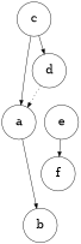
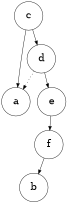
  digraph {
    node [fixedsize=true fontsize=24 shape=circle]
    a [height=1.0 width=1.0]
    b [height=1.0 width=1.0]
    c [height=1.0 width=1.0]
    d [height=1.0 width=1.0]
    e [height=1.0 width=1.0]
    f [height=1.0 width=1.0]
-   a -> b
+   f -> b
    c -> a
    c -> d
    d -> a [style=dotted]
+   d -> e
    e -> f
  }
